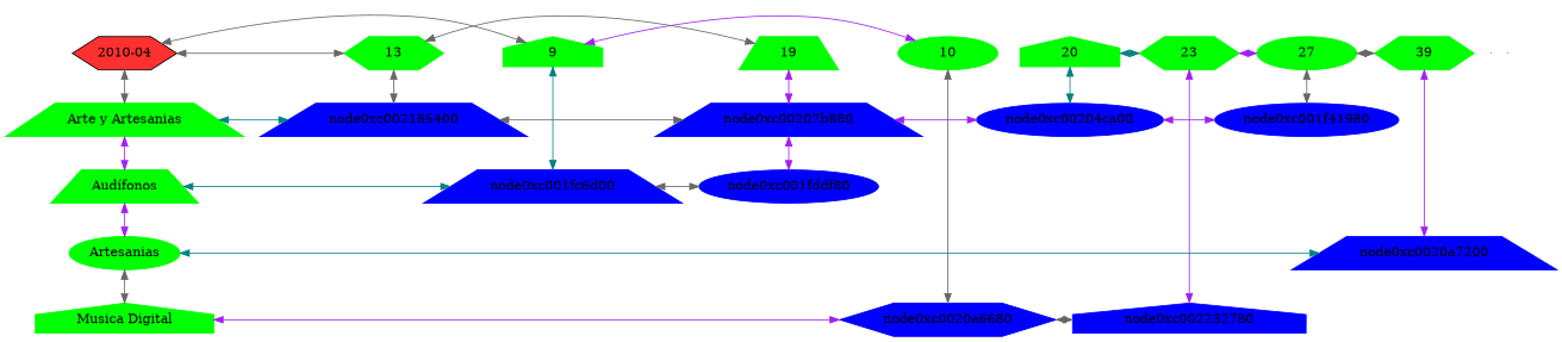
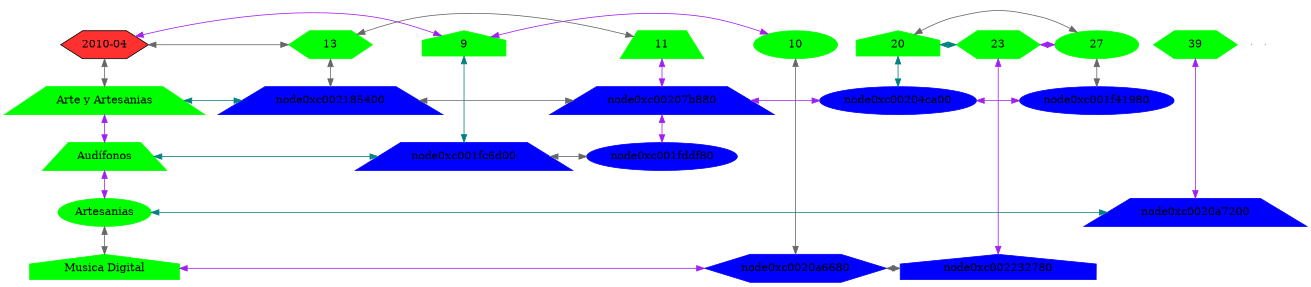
  digraph {
    node [group=1 shape=trapezium style=filled color=green]
    edge [color=gray40 dir=both]
    n1 [fillcolor=firebrick1 label="2010-04" shape=hexagon width=1.5 color=""]
    n2 [group=9 label=9 shape=house width=1.5]
    n3 [group=10 label=10 shape=ellipse width=1.5]
    n4 [group=13 label=13 shape=hexagon width=1.5]
-   n5 [group=19 label=19 width=1.5]
+   n5 [group=19 label=11 width=1.5]
    n6 [group=20 label=20 shape=house width=1.5]
    n7 [group=23 label=23 shape=hexagon width=1.5]
    n8 [group=27 label=27 shape=ellipse width=1.5]
    n9 [group=30 label=39 shape=hexagon width=1.5]
    n10 [label="Arte y Artesanias" width=1.5]
    node0xc002185400 [color=blue group=13 width=0.5]
    node0xc00207b880 [color=blue group=19 width=0.5]
    node0xc00204ca00 [color=blue group=20 shape=ellipse width=0.5]
    node0xc001f41980 [color=blue group=27 shape=ellipse width=0.5]
    n15 [label="Audífonos" width=1.5]
    node0xc001fc6d00 [color=blue group=9 width=0.5]
    node0xc001fddf80 [color=blue group=19 shape=ellipse width=0.5]
    n18 [label=Artesanias shape=ellipse width=1.5]
    node0xc0020a7200 [color=blue group=30 width=0.5]
    n20 [label="Musica Digital" shape=house width=1.5]
    node0xc0020a6680 [color=blue group=10 shape=hexagon width=0.5]
    node0xc002232780 [color=blue group=23 shape=house width=0.5]
    e0 [shape=point width=0 group="" style="" color=""]
    e1 [shape=point width=0 group="" style="" color=""]
    subgraph sub_1 {
      rank=same
      n1
      n2
    }
    subgraph sub_2 {
      rank=same
      n2
      n3
    }
    subgraph sub_3 {
      rank=same
      n3
      n4
    }
    subgraph sub_4 {
      rank=same
      n4
      n5
    }
    subgraph sub_5 {
      rank=same
      n5
      n6
    }
    subgraph sub_6 {
      rank=same
      n6
      n7
    }
    subgraph sub_7 {
      rank=same
      n7
      n8
    }
    subgraph sub_8 {
      rank=same
      n8
      n9
    }
    subgraph sub_9 {
      rank=same
      n10
      node0xc002185400
    }
    subgraph sub_10 {
      rank=same
      node0xc002185400
      node0xc00207b880
    }
    subgraph sub_11 {
      rank=same
      node0xc00207b880
      node0xc00204ca00
    }
    subgraph sub_12 {
      rank=same
      node0xc00204ca00
      node0xc001f41980
    }
    subgraph sub_13 {
      rank=same
      n15
      node0xc001fc6d00
    }
    subgraph sub_14 {
      rank=same
      node0xc001fc6d00
      node0xc001fddf80
    }
    subgraph sub_15 {
      rank=same
      n18
      node0xc0020a7200
    }
    subgraph sub_16 {
      rank=same
      n20
      node0xc0020a6680
    }
    subgraph sub_17 {
      rank=same
      node0xc0020a6680
      node0xc002232780
    }
-   n1 -> n2
+   n1 -> n2 [color=purple]
    n1 -> n4
    n1 -> n10
    n2 -> n3 [color=purple]
    n2 -> node0xc001fc6d00 [color=teal]
    n3 -> node0xc0020a6680
    n4 -> n5
    n4 -> node0xc002185400
    n5 -> node0xc00207b880 [color=purple]
    n6 -> n7 [color=teal]
    n6 -> node0xc00204ca00 [color=teal]
    n7 -> n8 [color=purple]
    n7 -> node0xc002232780 [color=purple]
-   n8 -> n9
+   n8 -> n6
    n8 -> node0xc001f41980
    n9 -> node0xc0020a7200 [color=purple]
    n10 -> node0xc002185400 [color=teal]
    n10 -> n15 [color=purple]
    node0xc002185400 -> node0xc00207b880
    node0xc00207b880 -> node0xc00204ca00 [color=purple]
    node0xc00207b880 -> node0xc001fddf80 [color=purple]
    node0xc00204ca00 -> node0xc001f41980 [color=purple]
    n15 -> node0xc001fc6d00 [color=teal]
    n15 -> n18 [color=purple]
    node0xc001fc6d00 -> node0xc001fddf80
    n18 -> node0xc0020a7200 [color=teal]
    n18 -> n20
    n20 -> node0xc0020a6680 [color=purple]
    node0xc0020a6680 -> node0xc002232780
  }
